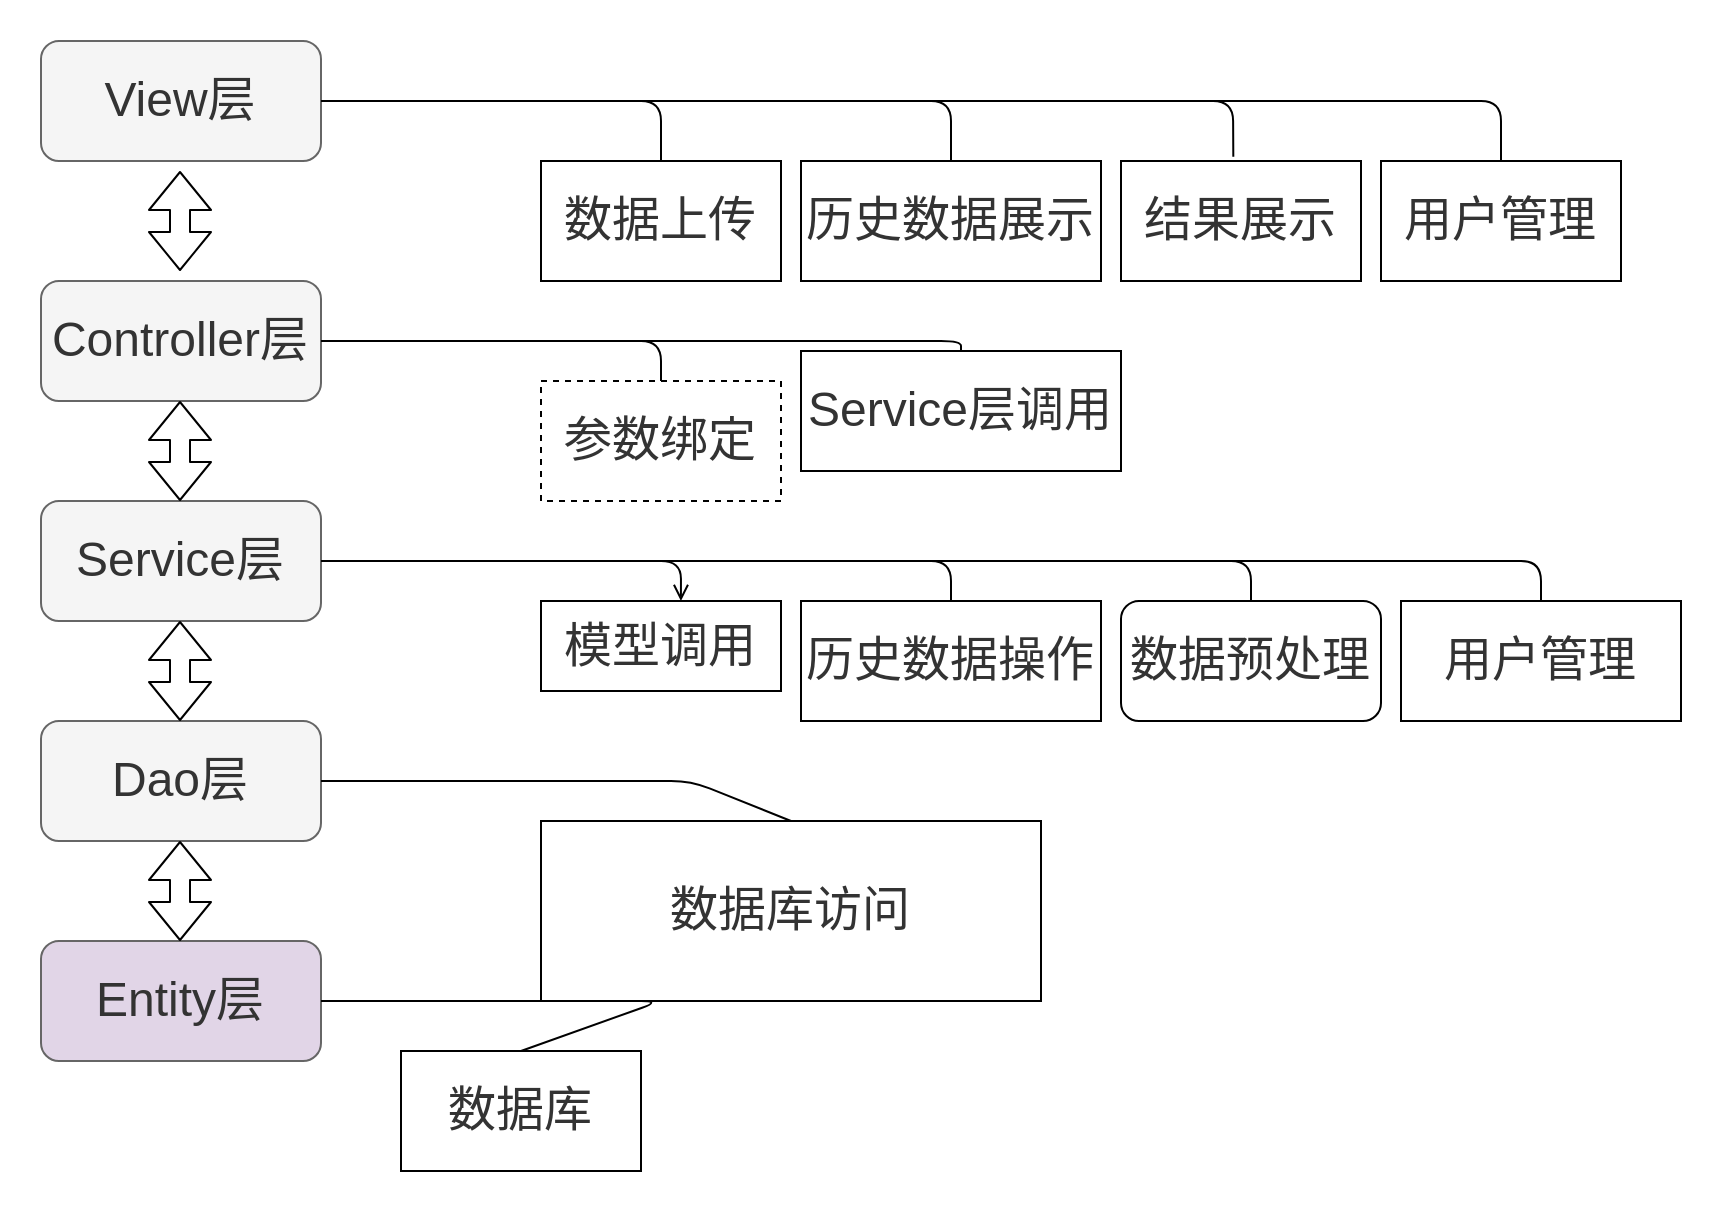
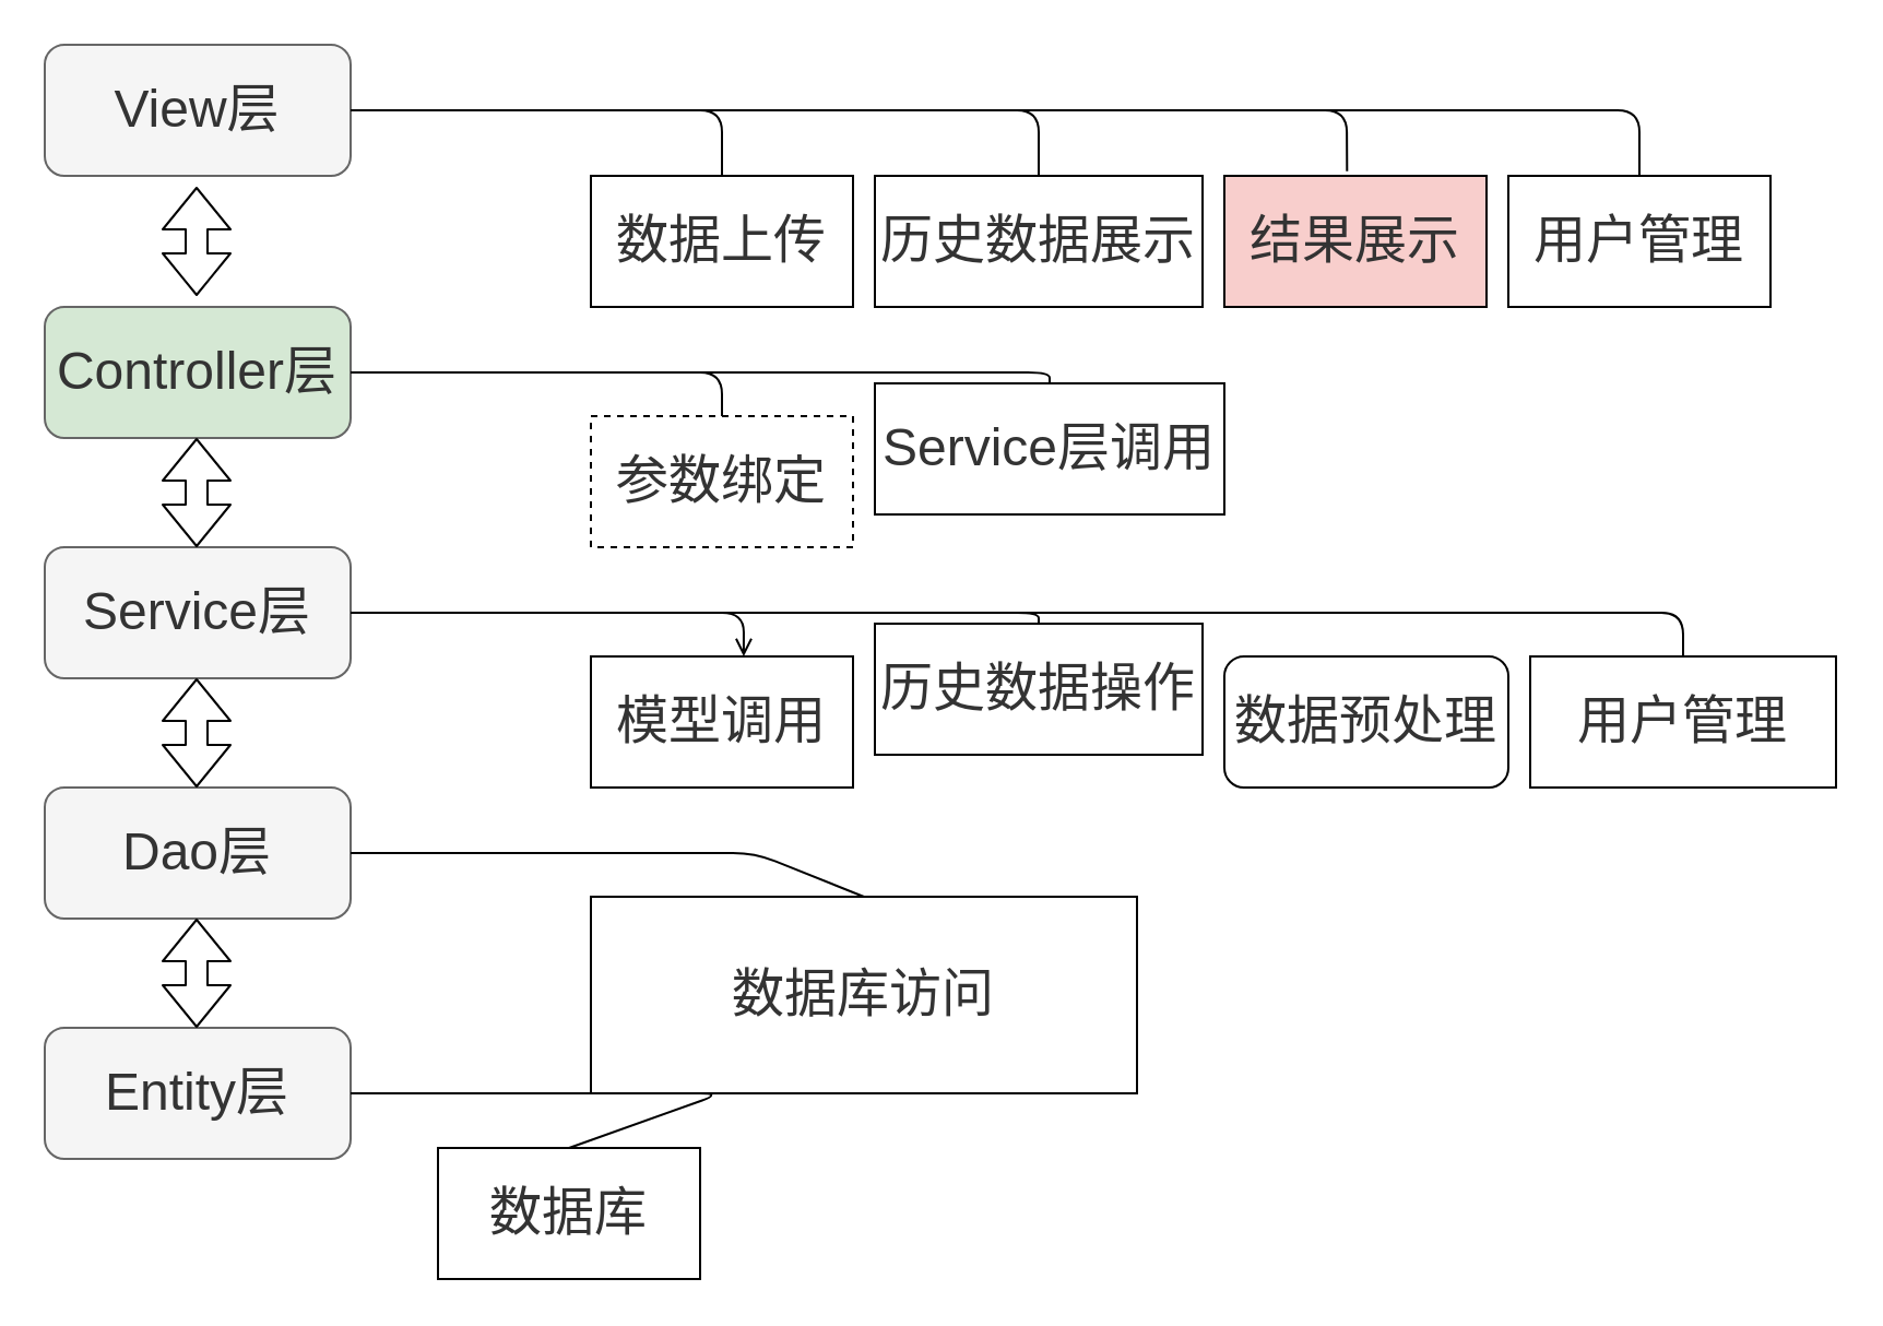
  <mxCell id="0" />
  <mxCell id="1" parent="0" />
- <mxCell id="2" value="&lt;font style=&quot;font-size: 24px&quot;&gt;Entity层&lt;/font&gt;" style="rounded=1;whiteSpace=wrap;html=1;fillColor=#e1d5e7;strokeColor=#666666;fontColor=#333333;" vertex="1" parent="1"><mxGeometry x="20" y="470" width="140" height="60" as="geometry" /></mxCell>
+ <mxCell id="2" value="&lt;font style=&quot;font-size: 24px&quot;&gt;Entity层&lt;/font&gt;" style="rounded=1;whiteSpace=wrap;html=1;fillColor=#f5f5f5;strokeColor=#666666;fontColor=#333333;" vertex="1" parent="1"><mxGeometry x="20" y="470" width="140" height="60" as="geometry" /></mxCell>
  <mxCell id="3" value="&lt;font style=&quot;font-size: 24px&quot;&gt;Dao层&lt;/font&gt;" style="rounded=1;whiteSpace=wrap;html=1;fillColor=#f5f5f5;strokeColor=#666666;fontColor=#333333;" vertex="1" parent="1"><mxGeometry x="20" y="360" width="140" height="60" as="geometry" /></mxCell>
  <mxCell id="4" value="&lt;font style=&quot;font-size: 24px&quot;&gt;Service层&lt;/font&gt;" style="rounded=1;whiteSpace=wrap;html=1;fillColor=#f5f5f5;strokeColor=#666666;fontColor=#333333;" vertex="1" parent="1"><mxGeometry x="20" y="250" width="140" height="60" as="geometry" /></mxCell>
- <mxCell id="5" value="&lt;font style=&quot;font-size: 24px&quot;&gt;Controller层&lt;/font&gt;" style="rounded=1;whiteSpace=wrap;html=1;fillColor=#f5f5f5;strokeColor=#666666;fontColor=#333333;" vertex="1" parent="1"><mxGeometry x="20" y="140" width="140" height="60" as="geometry" /></mxCell>
+ <mxCell id="5" value="&lt;font style=&quot;font-size: 24px&quot;&gt;Controller层&lt;/font&gt;" style="rounded=1;whiteSpace=wrap;html=1;fillColor=#d5e8d4;strokeColor=#666666;fontColor=#333333;" vertex="1" parent="1"><mxGeometry x="20" y="140" width="140" height="60" as="geometry" /></mxCell>
  <mxCell id="6" value="&lt;font style=&quot;font-size: 24px&quot;&gt;View层&lt;/font&gt;" style="rounded=1;whiteSpace=wrap;html=1;fillColor=#f5f5f5;strokeColor=#666666;fontColor=#333333;" vertex="1" parent="1"><mxGeometry x="20" y="20" width="140" height="60" as="geometry" /></mxCell>
  <mxCell id="7" value="&lt;font color=&quot;#333333&quot;&gt;&lt;span style=&quot;font-size: 24px&quot;&gt;数据库&lt;/span&gt;&lt;/font&gt;" style="rounded=0;whiteSpace=wrap;html=1;" vertex="1" parent="1"><mxGeometry x="200" y="525" width="120" height="60" as="geometry" /></mxCell>
  <mxCell id="8" value="" style="endArrow=none;html=1;entryX=1;entryY=0.5;entryDx=0;entryDy=0;exitX=0.5;exitY=0;exitDx=0;exitDy=0;" edge="1" parent="1" source="7" target="2"><mxGeometry width="50" height="50" relative="1" as="geometry"><mxPoint x="-30" y="710" as="sourcePoint" /><mxPoint x="20" y="660" as="targetPoint" /><Array as="points"><mxPoint x="330" y="500" /></Array></mxGeometry></mxCell>
  <mxCell id="9" value="&lt;font color=&quot;#333333&quot;&gt;&lt;span style=&quot;font-size: 24px&quot;&gt;数据库访问&lt;/span&gt;&lt;/font&gt;" style="rounded=0;whiteSpace=wrap;html=1;" vertex="1" parent="1"><mxGeometry x="270" y="410" width="250" height="90" as="geometry" /></mxCell>
  <mxCell id="10" value="" style="endArrow=none;html=1;entryX=1;entryY=0.5;entryDx=0;entryDy=0;exitX=0.5;exitY=0;exitDx=0;exitDy=0;" edge="1" parent="1" source="9" target="3"><mxGeometry width="50" height="50" relative="1" as="geometry"><mxPoint x="30" y="700" as="sourcePoint" /><mxPoint x="80" y="650" as="targetPoint" /><Array as="points"><mxPoint x="345" y="390" /></Array></mxGeometry></mxCell>
- <mxCell id="11" value="&lt;font color=&quot;#333333&quot;&gt;&lt;span style=&quot;font-size: 24px&quot;&gt;模型调用&lt;/span&gt;&lt;/font&gt;" style="rounded=0;whiteSpace=wrap;html=1;" vertex="1" parent="1"><mxGeometry x="270" y="300" width="120" height="45" as="geometry" /></mxCell>
- <mxCell id="12" value="&lt;font color=&quot;#333333&quot;&gt;&lt;span style=&quot;font-size: 24px&quot;&gt;历史数据操作&lt;/span&gt;&lt;/font&gt;" style="rounded=0;whiteSpace=wrap;html=1;" vertex="1" parent="1"><mxGeometry x="400" y="300" width="150" height="60" as="geometry" /></mxCell>
+ <mxCell id="11" value="&lt;font color=&quot;#333333&quot;&gt;&lt;span style=&quot;font-size: 24px&quot;&gt;模型调用&lt;/span&gt;&lt;/font&gt;" style="rounded=0;whiteSpace=wrap;html=1;" vertex="1" parent="1"><mxGeometry x="270" y="300" width="120" height="60" as="geometry" /></mxCell>
+ <mxCell id="12" value="&lt;font color=&quot;#333333&quot;&gt;&lt;span style=&quot;font-size: 24px&quot;&gt;历史数据操作&lt;/span&gt;&lt;/font&gt;" style="rounded=0;whiteSpace=wrap;html=1;" vertex="1" parent="1"><mxGeometry x="400" y="285" width="150" height="60" as="geometry" /></mxCell>
  <mxCell id="13" value="&lt;font color=&quot;#333333&quot;&gt;&lt;span style=&quot;font-size: 24px&quot;&gt;数据预处理&lt;/span&gt;&lt;/font&gt;" style="whiteSpace=wrap;html=1;rounded=1;" vertex="1" parent="1"><mxGeometry x="560" y="300" width="130" height="60" as="geometry" /></mxCell>
  <mxCell id="14" value="&lt;font color=&quot;#333333&quot;&gt;&lt;span style=&quot;font-size: 24px&quot;&gt;用户管理&lt;/span&gt;&lt;/font&gt;" style="rounded=0;whiteSpace=wrap;html=1;" vertex="1" parent="1"><mxGeometry x="700" y="300" width="140" height="60" as="geometry" /></mxCell>
  <mxCell id="15" value="" style="endArrow=open;html=1;exitX=1;exitY=0.5;exitDx=0;exitDy=0;entryX=0.583;entryY=0;entryDx=0;entryDy=0;entryPerimeter=0;" edge="1" parent="1" source="4" target="11"><mxGeometry width="50" height="50" relative="1" as="geometry"><mxPoint x="-40" y="380" as="sourcePoint" /><mxPoint x="10" y="330" as="targetPoint" /><Array as="points"><mxPoint x="340" y="280" /></Array></mxGeometry></mxCell>
  <mxCell id="16" value="" style="endArrow=none;html=1;entryX=1;entryY=0.5;entryDx=0;entryDy=0;exitX=0.5;exitY=0;exitDx=0;exitDy=0;" edge="1" parent="1" source="12" target="4"><mxGeometry width="50" height="50" relative="1" as="geometry"><mxPoint x="-60" y="370" as="sourcePoint" /><mxPoint x="-10" y="320" as="targetPoint" /><Array as="points"><mxPoint x="475" y="280" /></Array></mxGeometry></mxCell>
- <mxCell id="17" value="" style="endArrow=none;html=1;entryX=1;entryY=0.5;entryDx=0;entryDy=0;exitX=0.5;exitY=0;exitDx=0;exitDy=0;" edge="1" parent="1" source="13" target="4"><mxGeometry width="50" height="50" relative="1" as="geometry"><mxPoint x="-20" y="520" as="sourcePoint" /><mxPoint x="30" y="470" as="targetPoint" /><Array as="points"><mxPoint x="625" y="280" /></Array></mxGeometry></mxCell>
  <mxCell id="18" value="" style="endArrow=none;html=1;entryX=1;entryY=0.5;entryDx=0;entryDy=0;exitX=0.5;exitY=0;exitDx=0;exitDy=0;" edge="1" parent="1" source="14" target="4"><mxGeometry width="50" height="50" relative="1" as="geometry"><mxPoint x="-60" y="470" as="sourcePoint" /><mxPoint x="-10" y="420" as="targetPoint" /><Array as="points"><mxPoint x="770" y="280" /></Array></mxGeometry></mxCell>
  <mxCell id="19" value="&lt;font color=&quot;#333333&quot;&gt;&lt;span style=&quot;font-size: 24px&quot;&gt;参数绑定&lt;/span&gt;&lt;/font&gt;" style="rounded=0;whiteSpace=wrap;html=1;dashed=1;" vertex="1" parent="1"><mxGeometry x="270" y="190" width="120" height="60" as="geometry" /></mxCell>
  <mxCell id="20" value="&lt;font color=&quot;#333333&quot;&gt;&lt;span style=&quot;font-size: 24px&quot;&gt;Service层调用&lt;/span&gt;&lt;/font&gt;" style="rounded=0;whiteSpace=wrap;html=1;" vertex="1" parent="1"><mxGeometry x="400" y="175" width="160" height="60" as="geometry" /></mxCell>
  <mxCell id="21" value="" style="endArrow=none;html=1;entryX=1;entryY=0.5;entryDx=0;entryDy=0;exitX=0.5;exitY=0;exitDx=0;exitDy=0;" edge="1" parent="1" source="19" target="5"><mxGeometry width="50" height="50" relative="1" as="geometry"><mxPoint x="-50" y="260" as="sourcePoint" /><mxPoint x="0" y="210" as="targetPoint" /><Array as="points"><mxPoint x="330" y="170" /></Array></mxGeometry></mxCell>
  <mxCell id="22" value="" style="endArrow=none;html=1;entryX=1;entryY=0.5;entryDx=0;entryDy=0;exitX=0.5;exitY=0;exitDx=0;exitDy=0;" edge="1" parent="1" source="20" target="5"><mxGeometry width="50" height="50" relative="1" as="geometry"><mxPoint x="-30" y="270" as="sourcePoint" /><mxPoint x="20" y="220" as="targetPoint" /><Array as="points"><mxPoint x="480" y="170" /></Array></mxGeometry></mxCell>
  <mxCell id="23" value="&lt;font color=&quot;#333333&quot;&gt;&lt;span style=&quot;font-size: 24px&quot;&gt;数据上传&lt;/span&gt;&lt;/font&gt;&lt;span style=&quot;color: rgba(0 , 0 , 0 , 0) ; font-family: monospace ; font-size: 0px&quot;&gt;%3CmxGraphModel%3E%3Croot%3E%3CmxCell%20id%3D%220%22%2F%3E%3CmxCell%20id%3D%221%22%20parent%3D%220%22%2F%3E%3CmxCell%20id%3D%222%22%20value%3D%22%26lt%3Bfont%20color%3D%26quot%3B%23333333%26quot%3B%26gt%3B%26lt%3Bspan%20style%3D%26quot%3Bfont-size%3A%2024px%26quot%3B%26gt%3B%E5%8F%82%E6%95%B0%E7%BB%91%E5%AE%9A%26lt%3B%2Fspan%26gt%3B%26lt%3B%2Ffont%26gt%3B%22%20style%3D%22rounded%3D0%3BwhiteSpace%3Dwrap%3Bhtml%3D1%3B%22%20vertex%3D%221%22%20parent%3D%221%22%3E%3CmxGeometry%20x%3D%22490%22%20y%3D%22250%22%20width%3D%22120%22%20height%3D%2260%22%20as%3D%22geometry%22%2F%3E%3C%2FmxCell%3E%3C%2Froot%3E%3C%2FmxGraphModel%3E&lt;/span&gt;" style="rounded=0;whiteSpace=wrap;html=1;" vertex="1" parent="1"><mxGeometry x="270" y="80" width="120" height="60" as="geometry" /></mxCell>
  <mxCell id="24" value="&lt;font color=&quot;#333333&quot;&gt;&lt;span style=&quot;font-size: 24px&quot;&gt;历史数据展示&lt;/span&gt;&lt;/font&gt;" style="rounded=0;whiteSpace=wrap;html=1;" vertex="1" parent="1"><mxGeometry x="400" y="80" width="150" height="60" as="geometry" /></mxCell>
- <mxCell id="25" value="&lt;font color=&quot;#333333&quot;&gt;&lt;span style=&quot;font-size: 24px&quot;&gt;结果展示&lt;/span&gt;&lt;/font&gt;" style="rounded=0;whiteSpace=wrap;html=1;" vertex="1" parent="1"><mxGeometry x="560" y="80" width="120" height="60" as="geometry" /></mxCell>
+ <mxCell id="25" value="&lt;font color=&quot;#333333&quot;&gt;&lt;span style=&quot;font-size: 24px&quot;&gt;结果展示&lt;/span&gt;&lt;/font&gt;" style="rounded=0;whiteSpace=wrap;html=1;fillColor=#f8cecc;" vertex="1" parent="1"><mxGeometry x="560" y="80" width="120" height="60" as="geometry" /></mxCell>
  <mxCell id="26" value="&lt;font color=&quot;#333333&quot;&gt;&lt;span style=&quot;font-size: 24px&quot;&gt;用户管理&lt;/span&gt;&lt;/font&gt;" style="rounded=0;whiteSpace=wrap;html=1;" vertex="1" parent="1"><mxGeometry x="690" y="80" width="120" height="60" as="geometry" /></mxCell>
  <mxCell id="27" value="" style="endArrow=none;html=1;entryX=1;entryY=0.5;entryDx=0;entryDy=0;exitX=0.5;exitY=0;exitDx=0;exitDy=0;" edge="1" parent="1" source="23" target="6"><mxGeometry width="50" height="50" relative="1" as="geometry"><mxPoint x="20" y="160" as="sourcePoint" /><mxPoint x="70" y="110" as="targetPoint" /><Array as="points"><mxPoint x="330" y="50" /></Array></mxGeometry></mxCell>
  <mxCell id="28" value="" style="endArrow=none;html=1;entryX=1;entryY=0.5;entryDx=0;entryDy=0;exitX=0.5;exitY=0;exitDx=0;exitDy=0;" edge="1" parent="1" source="24" target="6"><mxGeometry width="50" height="50" relative="1" as="geometry"><mxPoint x="180" y="170" as="sourcePoint" /><mxPoint x="230" y="120" as="targetPoint" /><Array as="points"><mxPoint x="475" y="50" /></Array></mxGeometry></mxCell>
  <mxCell id="29" value="" style="endArrow=none;html=1;entryX=1;entryY=0.5;entryDx=0;entryDy=0;exitX=0.468;exitY=-0.036;exitDx=0;exitDy=0;exitPerimeter=0;" edge="1" parent="1" source="25" target="6"><mxGeometry width="50" height="50" relative="1" as="geometry"><mxPoint x="200" y="180" as="sourcePoint" /><mxPoint x="250" y="130" as="targetPoint" /><Array as="points"><mxPoint x="616" y="50" /></Array></mxGeometry></mxCell>
  <mxCell id="30" value="" style="endArrow=none;html=1;exitX=0.5;exitY=0;exitDx=0;exitDy=0;" edge="1" parent="1" source="26"><mxGeometry width="50" height="50" relative="1" as="geometry"><mxPoint x="140" y="200" as="sourcePoint" /><mxPoint x="160" y="50" as="targetPoint" /><Array as="points"><mxPoint x="750" y="50" /></Array></mxGeometry></mxCell>
  <mxCell id="31" value="" style="shape=flexArrow;endArrow=classic;startArrow=classic;html=1;" edge="1" parent="1"><mxGeometry width="50" height="50" relative="1" as="geometry"><mxPoint x="89.5" y="135" as="sourcePoint" /><mxPoint x="89.5" y="85" as="targetPoint" /></mxGeometry></mxCell>
  <mxCell id="32" value="" style="shape=flexArrow;endArrow=classic;startArrow=classic;html=1;" edge="1" parent="1"><mxGeometry width="50" height="50" relative="1" as="geometry"><mxPoint x="89.5" y="250" as="sourcePoint" /><mxPoint x="89.5" y="200" as="targetPoint" /></mxGeometry></mxCell>
  <mxCell id="33" value="" style="shape=flexArrow;endArrow=classic;startArrow=classic;html=1;" edge="1" parent="1"><mxGeometry width="50" height="50" relative="1" as="geometry"><mxPoint x="89.5" y="360" as="sourcePoint" /><mxPoint x="89.5" y="310" as="targetPoint" /></mxGeometry></mxCell>
  <mxCell id="34" value="" style="shape=flexArrow;endArrow=classic;startArrow=classic;html=1;" edge="1" parent="1"><mxGeometry width="50" height="50" relative="1" as="geometry"><mxPoint x="89.5" y="470" as="sourcePoint" /><mxPoint x="89.5" y="420" as="targetPoint" /></mxGeometry></mxCell>
